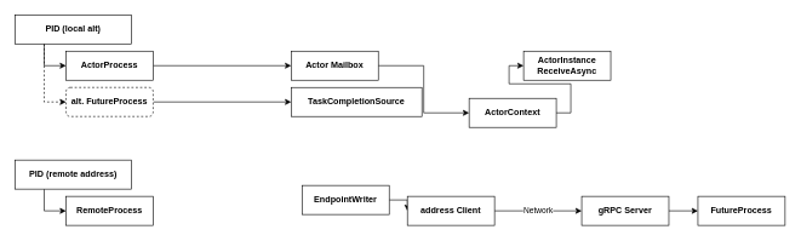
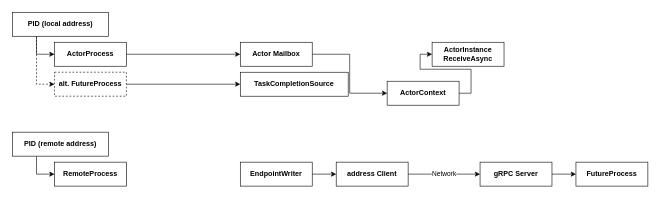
  <mxCell id="0" />
  <mxCell id="1" parent="0" />
  <mxCell id="2" style="edgeStyle=orthogonalEdgeStyle;rounded=0;orthogonalLoop=1;jettySize=auto;html=1;exitX=0.25;exitY=1;exitDx=0;exitDy=0;entryX=0;entryY=0.5;entryDx=0;entryDy=0;" parent="1" source="4" target="6" edge="1"><mxGeometry relative="1" as="geometry" /></mxCell>
  <mxCell id="3" style="edgeStyle=orthogonalEdgeStyle;rounded=0;orthogonalLoop=1;jettySize=auto;html=1;exitX=0.25;exitY=1;exitDx=0;exitDy=0;entryX=0;entryY=0.5;entryDx=0;entryDy=0;dashed=1;" parent="1" source="4" target="11" edge="1"><mxGeometry relative="1" as="geometry" /></mxCell>
- <mxCell id="4" value="&lt;b&gt;PID (local alt)&lt;/b&gt;" style="rounded=0;whiteSpace=wrap;html=1;" parent="1" vertex="1"><mxGeometry x="20" y="20" width="160" height="40" as="geometry" /></mxCell>
+ <mxCell id="4" value="&lt;b&gt;PID (local address)&lt;/b&gt;" style="rounded=0;whiteSpace=wrap;html=1;" parent="1" vertex="1"><mxGeometry x="20" y="20" width="160" height="40" as="geometry" /></mxCell>
  <mxCell id="5" style="edgeStyle=orthogonalEdgeStyle;rounded=0;orthogonalLoop=1;jettySize=auto;html=1;exitX=1;exitY=0.5;exitDx=0;exitDy=0;entryX=0;entryY=0.5;entryDx=0;entryDy=0;" parent="1" source="6" target="15" edge="1"><mxGeometry relative="1" as="geometry" /></mxCell>
  <mxCell id="6" value="&lt;b&gt;ActorProcess&lt;/b&gt;" style="rounded=0;whiteSpace=wrap;html=1;" parent="1" vertex="1"><mxGeometry x="90" y="70" width="120" height="40" as="geometry" /></mxCell>
  <mxCell id="7" style="edgeStyle=orthogonalEdgeStyle;rounded=0;orthogonalLoop=1;jettySize=auto;html=1;exitX=0.25;exitY=1;exitDx=0;exitDy=0;entryX=0;entryY=0.5;entryDx=0;entryDy=0;" parent="1" source="8" target="9" edge="1"><mxGeometry relative="1" as="geometry" /></mxCell>
  <mxCell id="8" value="&lt;b&gt;PID (remote address)&lt;/b&gt;" style="rounded=0;whiteSpace=wrap;html=1;" parent="1" vertex="1"><mxGeometry x="20" y="220" width="160" height="40" as="geometry" /></mxCell>
  <mxCell id="9" value="&lt;b&gt;RemoteProcess&lt;/b&gt;" style="rounded=0;whiteSpace=wrap;html=1;" parent="1" vertex="1"><mxGeometry x="90" y="270" width="120" height="40" as="geometry" /></mxCell>
  <mxCell id="10" style="edgeStyle=orthogonalEdgeStyle;rounded=0;orthogonalLoop=1;jettySize=auto;html=1;exitX=1;exitY=0.5;exitDx=0;exitDy=0;entryX=0;entryY=0.5;entryDx=0;entryDy=0;" parent="1" source="11" target="24" edge="1"><mxGeometry relative="1" as="geometry" /></mxCell>
- <mxCell id="11" value="&lt;b&gt;alt. FutureProcess&lt;/b&gt;" style="whiteSpace=wrap;html=1;dashed=1;rounded=1;" parent="1" vertex="1"><mxGeometry x="90" y="120" width="120" height="40" as="geometry" /></mxCell>
+ <mxCell id="11" value="&lt;b&gt;alt. FutureProcess&lt;/b&gt;" style="rounded=0;whiteSpace=wrap;html=1;dashed=1;" parent="1" vertex="1"><mxGeometry x="90" y="120" width="120" height="40" as="geometry" /></mxCell>
  <mxCell id="12" style="edgeStyle=orthogonalEdgeStyle;rounded=0;orthogonalLoop=1;jettySize=auto;html=1;exitX=1;exitY=0.5;exitDx=0;exitDy=0;entryX=0;entryY=0.5;entryDx=0;entryDy=0;" parent="1" source="13" target="20" edge="1"><mxGeometry relative="1" as="geometry" /></mxCell>
- <mxCell id="13" value="&lt;b&gt;EndpointWriter&lt;/b&gt;" style="rounded=0;whiteSpace=wrap;html=1;" parent="1" vertex="1"><mxGeometry x="415" y="255" width="120" height="40" as="geometry" /></mxCell>
+ <mxCell id="13" value="&lt;b&gt;EndpointWriter&lt;/b&gt;" style="rounded=0;whiteSpace=wrap;html=1;" parent="1" vertex="1"><mxGeometry x="400" y="270" width="120" height="40" as="geometry" /></mxCell>
  <mxCell id="14" style="edgeStyle=orthogonalEdgeStyle;rounded=0;orthogonalLoop=1;jettySize=auto;html=1;exitX=1;exitY=0.5;exitDx=0;exitDy=0;entryX=0;entryY=0.5;entryDx=0;entryDy=0;" parent="1" source="15" target="17" edge="1"><mxGeometry relative="1" as="geometry" /></mxCell>
  <mxCell id="15" value="&lt;b&gt;Actor Mailbox&lt;/b&gt;" style="rounded=0;whiteSpace=wrap;html=1;" parent="1" vertex="1"><mxGeometry x="400" y="70" width="120" height="40" as="geometry" /></mxCell>
  <mxCell id="16" style="edgeStyle=orthogonalEdgeStyle;rounded=0;orthogonalLoop=1;jettySize=auto;html=1;exitX=1;exitY=0.5;exitDx=0;exitDy=0;entryX=0;entryY=0.5;entryDx=0;entryDy=0;" parent="1" source="17" target="18" edge="1"><mxGeometry relative="1" as="geometry" /></mxCell>
  <mxCell id="17" value="&lt;b&gt;ActorContext&lt;/b&gt;" style="rounded=0;whiteSpace=wrap;html=1;" parent="1" vertex="1"><mxGeometry x="645" y="135" width="120" height="40" as="geometry" /></mxCell>
  <mxCell id="18" value="&lt;b&gt;ActorInstance&lt;br&gt;ReceiveAsync&lt;br&gt;&lt;/b&gt;" style="rounded=0;whiteSpace=wrap;html=1;" parent="1" vertex="1"><mxGeometry x="720" y="70" width="120" height="40" as="geometry" /></mxCell>
  <mxCell id="19" value="Network" style="edgeStyle=orthogonalEdgeStyle;rounded=0;orthogonalLoop=1;jettySize=auto;html=1;exitX=1;exitY=0.5;exitDx=0;exitDy=0;entryX=0;entryY=0.5;entryDx=0;entryDy=0;" parent="1" source="20" target="22" edge="1"><mxGeometry relative="1" as="geometry" /></mxCell>
  <mxCell id="20" value="&lt;b&gt;address Client&lt;/b&gt;" style="rounded=0;whiteSpace=wrap;html=1;" parent="1" vertex="1"><mxGeometry x="560" y="270" width="120" height="40" as="geometry" /></mxCell>
  <mxCell id="21" style="edgeStyle=orthogonalEdgeStyle;rounded=0;orthogonalLoop=1;jettySize=auto;html=1;exitX=1;exitY=0.5;exitDx=0;exitDy=0;entryX=0;entryY=0.5;entryDx=0;entryDy=0;" parent="1" source="22" target="23" edge="1"><mxGeometry relative="1" as="geometry" /></mxCell>
  <mxCell id="22" value="&lt;b&gt;gRPC Server&lt;/b&gt;" style="rounded=0;whiteSpace=wrap;html=1;" parent="1" vertex="1"><mxGeometry x="800" y="270" width="120" height="40" as="geometry" /></mxCell>
  <mxCell id="23" value="&lt;b&gt;FutureProcess&lt;/b&gt;" style="rounded=0;whiteSpace=wrap;html=1;" parent="1" vertex="1"><mxGeometry x="960" y="270" width="120" height="40" as="geometry" /></mxCell>
  <mxCell id="24" value="&lt;b&gt;TaskCompletionSource&lt;/b&gt;" style="rounded=0;whiteSpace=wrap;html=1;" parent="1" vertex="1"><mxGeometry x="400" y="120" width="180" height="40" as="geometry" /></mxCell>
